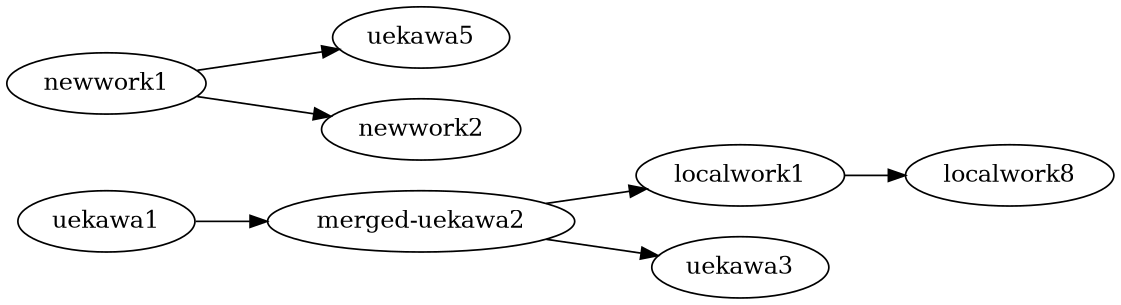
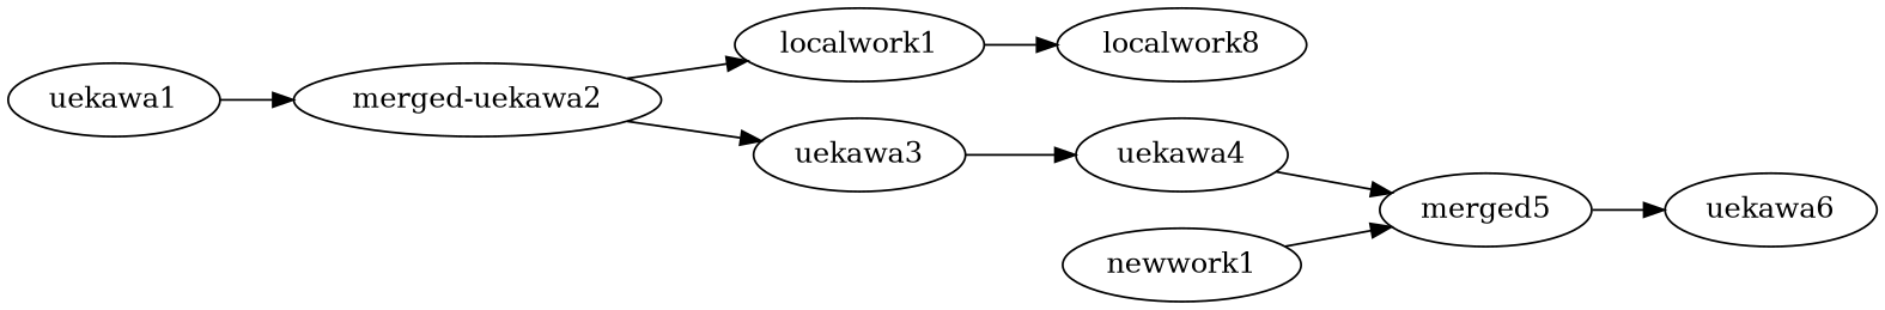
  digraph {
    rankdir=LR
    uekawa1
    "merged-uekawa2"
    n3 [label=localwork8]
    localwork1
    uekawa3
-   uekawa5
+   uekawa4
+   uekawa5 [label=merged5]
+   uekawa6
    newwork1
-   newwork2
    uekawa1 -> "merged-uekawa2"
    "merged-uekawa2" -> localwork1
    "merged-uekawa2" -> uekawa3
    localwork1 -> n3
+   uekawa3 -> uekawa4
+   uekawa4 -> uekawa5
+   uekawa5 -> uekawa6
    newwork1 -> uekawa5
-   newwork1 -> newwork2
  }
